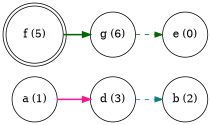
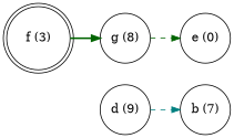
  digraph {
    color=black
    fontcolor=black
    fontname="Times-Roman"
    fontsize=14
    rankdir=LR
    node [color=black fontcolor=black fontname="Times-Roman" fontsize=14 shape=circle]
    edge [color=darkgreen fontcolor=black fontname="Times-Roman" fontsize=14 style=bold]
-   "a (1)" [width=0.833333]
-   "d (3)" [width=0.833333]
-   "b (2)" [width=0.833333]
+   "d (3)" [width=0.833333 label="d (9)"]
+   "b (2)" [width=0.833333 label="b (7)"]
    n4 [label="e (0)" width=0.833333]
-   "f (5)" [peripheries=2 width=0.833333]
-   "g (6)" [width=0.833333]
-   "a (1)" -> "d (3)" [color=deeppink]
+   "f (5)" [peripheries=2 width=0.833333 label="f (3)"]
+   "g (6)" [width=0.833333 label="g (8)"]
    "d (3)" -> "b (2)" [color=teal style=dashed]
    "f (5)" -> "g (6)"
    "g (6)" -> n4 [style=dashed]
  }
